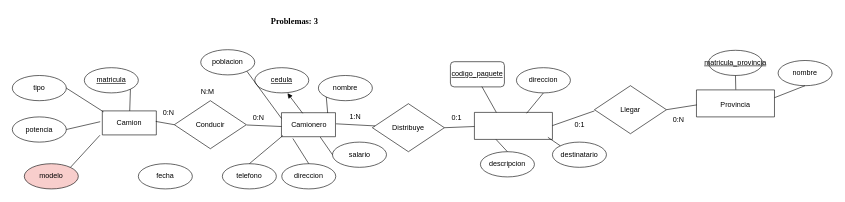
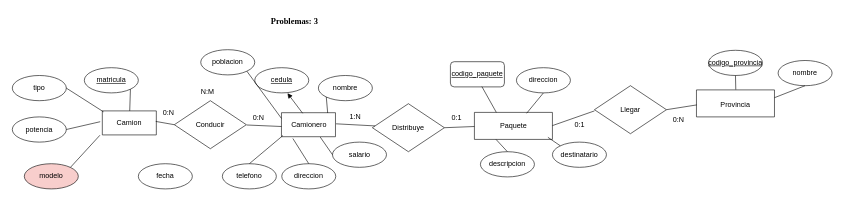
  <mxCell id="0" />
  <mxCell id="1" parent="0" />
  <mxCell id="2" value="Conducir" style="rhombus;whiteSpace=wrap;html=1;" parent="1" vertex="1"><mxGeometry x="290" y="167" width="120" height="80" as="geometry" /></mxCell>
  <mxCell id="3" value="Distribuye" style="rhombus;whiteSpace=wrap;html=1;" parent="1" vertex="1"><mxGeometry x="620" y="172" width="120" height="80" as="geometry" /></mxCell>
  <mxCell id="4" value="N:M" style="text;html=1;align=center;verticalAlign=middle;resizable=0;points=[];autosize=1;strokeColor=none;fillColor=none;" parent="1" vertex="1"><mxGeometry x="320" y="138" width="50" height="30" as="geometry" /></mxCell>
  <mxCell id="5" value="1:N" style="text;html=1;align=center;verticalAlign=middle;resizable=0;points=[];autosize=1;strokeColor=none;fillColor=none;" parent="1" vertex="1"><mxGeometry x="571" y="179" width="40" height="30" as="geometry" /></mxCell>
  <mxCell id="6" value="0:1" style="text;html=1;align=center;verticalAlign=middle;resizable=0;points=[];autosize=1;strokeColor=none;fillColor=none;" parent="1" vertex="1"><mxGeometry x="740" y="180" width="40" height="30" as="geometry" /></mxCell>
  <mxCell id="7" value="" style="verticalLabelPosition=bottom;verticalAlign=top;html=1;shape=mxgraph.basic.rect;fillColor2=none;strokeWidth=1;size=20;indent=0;" parent="1" vertex="1"><mxGeometry x="170" y="184" width="90" height="40" as="geometry" /></mxCell>
  <mxCell id="8" value="" style="verticalLabelPosition=bottom;verticalAlign=top;html=1;shape=mxgraph.basic.rect;fillColor2=none;strokeWidth=1;size=20;indent=5;" parent="1" vertex="1"><mxGeometry x="468.5" y="187" width="90" height="40" as="geometry" /></mxCell>
  <mxCell id="9" value="Camionero" style="text;html=1;align=center;verticalAlign=middle;resizable=0;points=[];autosize=1;strokeColor=none;fillColor=none;" parent="1" vertex="1"><mxGeometry x="473.5" y="192" width="80" height="30" as="geometry" /></mxCell>
  <mxCell id="10" value="" style="verticalLabelPosition=bottom;verticalAlign=top;html=1;shape=mxgraph.basic.rect;fillColor2=none;strokeWidth=1;size=20;indent=5;" parent="1" vertex="1"><mxGeometry x="790" y="186.5" width="130" height="45" as="geometry" /></mxCell>
+ <mxCell id="11" value="Paquete" style="text;html=1;align=center;verticalAlign=middle;resizable=0;points=[];autosize=1;strokeColor=none;fillColor=none;" parent="1" vertex="1"><mxGeometry x="820" y="194" width="70" height="30" as="geometry" /></mxCell>
  <mxCell id="12" value="&lt;u&gt;matricula&lt;/u&gt;" style="ellipse;whiteSpace=wrap;html=1;" parent="1" vertex="1"><mxGeometry x="140" y="112" width="90" height="42" as="geometry" /></mxCell>
  <mxCell id="13" value="&lt;u&gt;cedula&lt;/u&gt;" style="ellipse;whiteSpace=wrap;html=1;" parent="1" vertex="1"><mxGeometry x="424" y="112" width="90" height="42" as="geometry" /></mxCell>
  <mxCell id="14" value="direccion" style="ellipse;whiteSpace=wrap;html=1;" parent="1" vertex="1"><mxGeometry x="469" y="272" width="90" height="42" as="geometry" /></mxCell>
  <mxCell id="15" value="&lt;u&gt;codigo_paquete&lt;/u&gt;" style="whiteSpace=wrap;html=1;rounded=1;" parent="1" vertex="1"><mxGeometry x="750" y="102" width="90" height="42" as="geometry" /></mxCell>
  <mxCell id="16" value="descripcion" style="ellipse;whiteSpace=wrap;html=1;" parent="1" vertex="1"><mxGeometry x="800" y="252" width="90" height="42" as="geometry" /></mxCell>
  <mxCell id="17" value="&lt;b&gt;&lt;font style=&quot;font-size: 14px;&quot; face=&quot;Times New Roman&quot;&gt;&lt;font style=&quot;vertical-align: inherit;&quot; dir=&quot;auto&quot;&gt;&lt;font style=&quot;vertical-align: inherit;&quot; dir=&quot;auto&quot;&gt;&lt;font style=&quot;vertical-align: inherit;&quot; dir=&quot;auto&quot;&gt;&lt;font style=&quot;vertical-align: inherit;&quot; dir=&quot;auto&quot;&gt;Problemas: 3&lt;/font&gt;&lt;/font&gt;&lt;/font&gt;&lt;/font&gt;&lt;/font&gt;&lt;/b&gt;" style="text;html=1;align=center;verticalAlign=middle;resizable=0;points=[];autosize=1;strokeColor=none;fillColor=none;" parent="1" vertex="1"><mxGeometry x="440" y="20" width="100" height="30" as="geometry" /></mxCell>
  <mxCell id="18" value="" style="endArrow=none;html=1;rounded=0;exitX=0.989;exitY=0.438;exitDx=0;exitDy=0;exitPerimeter=0;entryX=0;entryY=0.5;entryDx=0;entryDy=0;" parent="1" source="7" target="2" edge="1"><mxGeometry width="50" height="50" relative="1" as="geometry"><mxPoint x="460" y="202" as="sourcePoint" /><mxPoint x="510" y="152" as="targetPoint" /></mxGeometry></mxCell>
  <mxCell id="19" value="" style="endArrow=none;html=1;rounded=0;exitX=0.946;exitY=0.506;exitDx=0;exitDy=0;exitPerimeter=0;entryX=-0.078;entryY=0.575;entryDx=0;entryDy=0;entryPerimeter=0;" parent="1" edge="1"><mxGeometry width="50" height="50" relative="1" as="geometry"><mxPoint x="410.52" y="207.48" as="sourcePoint" /><mxPoint x="468.48" y="210" as="targetPoint" /></mxGeometry></mxCell>
  <mxCell id="20" value="" style="endArrow=none;html=1;rounded=0;exitX=1.011;exitY=0.463;exitDx=0;exitDy=0;exitPerimeter=0;" parent="1" source="8" target="3" edge="1"><mxGeometry width="50" height="50" relative="1" as="geometry"><mxPoint x="576" y="112" as="sourcePoint" /><mxPoint x="626" y="62" as="targetPoint" /></mxGeometry></mxCell>
  <mxCell id="21" value="" style="endArrow=none;html=1;rounded=0;exitX=1;exitY=0.5;exitDx=0;exitDy=0;" parent="1" source="3" edge="1"><mxGeometry width="50" height="50" relative="1" as="geometry"><mxPoint x="580" y="100" as="sourcePoint" /><mxPoint x="790" y="210" as="targetPoint" /></mxGeometry></mxCell>
  <mxCell id="22" value="" style="endArrow=none;html=1;rounded=0;entryX=1;entryY=1;entryDx=0;entryDy=0;" parent="1" source="7" target="12" edge="1"><mxGeometry width="50" height="50" relative="1" as="geometry"><mxPoint x="310" y="112" as="sourcePoint" /><mxPoint x="360" y="62" as="targetPoint" /></mxGeometry></mxCell>
  <mxCell id="23" value="" style="endArrow=block;html=1;rounded=0;entryX=0.606;entryY=1.012;entryDx=0;entryDy=0;entryPerimeter=0;exitX=0.379;exitY=-0.133;exitDx=0;exitDy=0;exitPerimeter=0;" parent="1" source="9" target="13" edge="1"><mxGeometry width="50" height="50" relative="1" as="geometry"><mxPoint x="480" y="241" as="sourcePoint" /><mxPoint x="481" y="202" as="targetPoint" /></mxGeometry></mxCell>
  <mxCell id="24" value="" style="endArrow=none;html=1;rounded=0;entryX=0.211;entryY=1.075;entryDx=0;entryDy=0;entryPerimeter=0;exitX=0.5;exitY=0;exitDx=0;exitDy=0;" parent="1" source="14" target="8" edge="1"><mxGeometry width="50" height="50" relative="1" as="geometry"><mxPoint x="400" y="341" as="sourcePoint" /><mxPoint x="401" y="302" as="targetPoint" /></mxGeometry></mxCell>
  <mxCell id="25" value="" style="endArrow=none;html=1;rounded=0;entryX=0.583;entryY=0.988;entryDx=0;entryDy=0;entryPerimeter=0;exitX=0.281;exitY=0;exitDx=0;exitDy=0;exitPerimeter=0;" parent="1" source="10" target="15" edge="1"><mxGeometry width="50" height="50" relative="1" as="geometry"><mxPoint x="730" y="371" as="sourcePoint" /><mxPoint x="731" y="332" as="targetPoint" /></mxGeometry></mxCell>
  <mxCell id="26" value="" style="endArrow=none;html=1;rounded=0;entryX=0.277;entryY=1;entryDx=0;entryDy=0;entryPerimeter=0;exitX=0.5;exitY=0;exitDx=0;exitDy=0;" parent="1" source="16" target="10" edge="1"><mxGeometry width="50" height="50" relative="1" as="geometry"><mxPoint x="750" y="421" as="sourcePoint" /><mxPoint x="751" y="382" as="targetPoint" /></mxGeometry></mxCell>
  <mxCell id="27" value="modelo" style="ellipse;whiteSpace=wrap;html=1;fillColor=#f8cecc;" parent="1" vertex="1"><mxGeometry x="40" y="272" width="90" height="42" as="geometry" /></mxCell>
  <mxCell id="28" value="potencia" style="ellipse;whiteSpace=wrap;html=1;" parent="1" vertex="1"><mxGeometry x="20" y="194" width="90" height="42" as="geometry" /></mxCell>
  <mxCell id="29" value="tipo" style="ellipse;whiteSpace=wrap;html=1;" parent="1" vertex="1"><mxGeometry x="20" y="125" width="90" height="42" as="geometry" /></mxCell>
  <mxCell id="30" value="" style="endArrow=none;html=1;rounded=0;entryX=0.022;entryY=0.038;entryDx=0;entryDy=0;exitX=1;exitY=0.5;exitDx=0;exitDy=0;entryPerimeter=0;" parent="1" source="29" target="7" edge="1"><mxGeometry width="50" height="50" relative="1" as="geometry"><mxPoint x="210" y="211" as="sourcePoint" /><mxPoint x="211" y="172" as="targetPoint" /></mxGeometry></mxCell>
  <mxCell id="31" value="" style="endArrow=none;html=1;rounded=0;entryX=-0.039;entryY=0.45;entryDx=0;entryDy=0;entryPerimeter=0;exitX=1;exitY=0.5;exitDx=0;exitDy=0;" parent="1" source="28" target="7" edge="1"><mxGeometry width="50" height="50" relative="1" as="geometry"><mxPoint x="130" y="301" as="sourcePoint" /><mxPoint x="131" y="262" as="targetPoint" /></mxGeometry></mxCell>
  <mxCell id="32" value="" style="endArrow=none;html=1;rounded=0;entryX=-0.044;entryY=1.013;entryDx=0;entryDy=0;entryPerimeter=0;exitX=1;exitY=0;exitDx=0;exitDy=0;" parent="1" source="27" target="7" edge="1"><mxGeometry width="50" height="50" relative="1" as="geometry"><mxPoint x="190" y="451" as="sourcePoint" /><mxPoint x="191" y="412" as="targetPoint" /></mxGeometry></mxCell>
  <mxCell id="33" value="nombre" style="ellipse;whiteSpace=wrap;html=1;" parent="1" vertex="1"><mxGeometry x="530" y="125" width="90" height="42" as="geometry" /></mxCell>
  <mxCell id="34" value="telefono" style="ellipse;whiteSpace=wrap;html=1;" parent="1" vertex="1"><mxGeometry x="370" y="272" width="90" height="42" as="geometry" /></mxCell>
  <mxCell id="35" value="" style="endArrow=none;html=1;rounded=0;entryX=0.028;entryY=0.95;entryDx=0;entryDy=0;entryPerimeter=0;exitX=0.5;exitY=0;exitDx=0;exitDy=0;" parent="1" source="34" target="8" edge="1"><mxGeometry width="50" height="50" relative="1" as="geometry"><mxPoint x="490" y="352" as="sourcePoint" /><mxPoint x="540" y="302" as="targetPoint" /></mxGeometry></mxCell>
  <mxCell id="36" value="" style="endArrow=none;html=1;rounded=0;entryX=0;entryY=1;entryDx=0;entryDy=0;exitX=0.9;exitY=-0.15;exitDx=0;exitDy=0;exitPerimeter=0;" parent="1" source="9" target="33" edge="1"><mxGeometry width="50" height="50" relative="1" as="geometry"><mxPoint x="440" y="299" as="sourcePoint" /><mxPoint x="496" y="252" as="targetPoint" /></mxGeometry></mxCell>
  <mxCell id="37" value="direccion" style="ellipse;whiteSpace=wrap;html=1;" parent="1" vertex="1"><mxGeometry x="860" y="112" width="90" height="42" as="geometry" /></mxCell>
  <mxCell id="38" value="destinatario" style="ellipse;whiteSpace=wrap;html=1;" parent="1" vertex="1"><mxGeometry x="920" y="236" width="90" height="42" as="geometry" /></mxCell>
  <mxCell id="39" value="" style="endArrow=none;html=1;rounded=0;entryX=0.669;entryY=0.033;entryDx=0;entryDy=0;entryPerimeter=0;exitX=0.5;exitY=1;exitDx=0;exitDy=0;" parent="1" source="37" target="10" edge="1"><mxGeometry width="50" height="50" relative="1" as="geometry"><mxPoint x="825" y="246" as="sourcePoint" /><mxPoint x="800" y="202" as="targetPoint" /></mxGeometry></mxCell>
  <mxCell id="40" value="" style="endArrow=none;html=1;rounded=0;entryX=0.942;entryY=0.922;entryDx=0;entryDy=0;entryPerimeter=0;exitX=0;exitY=0;exitDx=0;exitDy=0;" parent="1" source="38" target="10" edge="1"><mxGeometry width="50" height="50" relative="1" as="geometry"><mxPoint x="915" y="456" as="sourcePoint" /><mxPoint x="890" y="412" as="targetPoint" /></mxGeometry></mxCell>
  <mxCell id="41" value="Camion" style="text;html=1;align=center;verticalAlign=middle;whiteSpace=wrap;rounded=0;" vertex="1" parent="1"><mxGeometry x="185" y="189" width="60" height="30" as="geometry" /></mxCell>
  <mxCell id="42" value="fecha" style="ellipse;whiteSpace=wrap;html=1;" vertex="1" parent="1"><mxGeometry x="230" y="272" width="90" height="42" as="geometry" /></mxCell>
  <mxCell id="43" value="salario" style="ellipse;whiteSpace=wrap;html=1;" vertex="1" parent="1"><mxGeometry x="553.5" y="236" width="90" height="42" as="geometry" /></mxCell>
  <mxCell id="44" value="poblacion" style="ellipse;whiteSpace=wrap;html=1;" vertex="1" parent="1"><mxGeometry x="334" y="82" width="90" height="42" as="geometry" /></mxCell>
  <mxCell id="45" value="" style="endArrow=none;html=1;rounded=0;entryX=1;entryY=1;entryDx=0;entryDy=0;exitX=0;exitY=0.238;exitDx=0;exitDy=0;exitPerimeter=0;" edge="1" parent="1" source="8" target="44"><mxGeometry width="50" height="50" relative="1" as="geometry"><mxPoint x="440" y="299" as="sourcePoint" /><mxPoint x="496" y="252" as="targetPoint" /></mxGeometry></mxCell>
  <mxCell id="46" value="" style="endArrow=none;html=1;rounded=0;entryX=0;entryY=0.5;entryDx=0;entryDy=0;exitX=0.717;exitY=1.013;exitDx=0;exitDy=0;exitPerimeter=0;" edge="1" parent="1" source="8" target="43"><mxGeometry width="50" height="50" relative="1" as="geometry"><mxPoint x="440" y="429" as="sourcePoint" /><mxPoint x="496" y="382" as="targetPoint" /></mxGeometry></mxCell>
  <mxCell id="47" value="Llegar" style="rhombus;whiteSpace=wrap;html=1;" vertex="1" parent="1"><mxGeometry x="990" y="142" width="120" height="80" as="geometry" /></mxCell>
  <mxCell id="48" value="" style="verticalLabelPosition=bottom;verticalAlign=top;html=1;shape=mxgraph.basic.rect;fillColor2=none;strokeWidth=1;size=20;indent=5;" vertex="1" parent="1"><mxGeometry x="1160" y="149" width="130" height="45" as="geometry" /></mxCell>
  <mxCell id="49" value="" style="endArrow=none;html=1;rounded=0;entryX=1;entryY=0.444;entryDx=0;entryDy=0;entryPerimeter=0;exitX=0;exitY=0.5;exitDx=0;exitDy=0;" edge="1" parent="1"><mxGeometry width="50" height="50" relative="1" as="geometry"><mxPoint x="990" y="184" as="sourcePoint" /><mxPoint x="920" y="208.48" as="targetPoint" /></mxGeometry></mxCell>
  <mxCell id="50" value="" style="endArrow=none;html=1;rounded=0;entryX=1;entryY=0.5;entryDx=0;entryDy=0;exitX=0.004;exitY=0.556;exitDx=0;exitDy=0;exitPerimeter=0;" edge="1" parent="1" source="48" target="47"><mxGeometry width="50" height="50" relative="1" as="geometry"><mxPoint x="1049" y="282" as="sourcePoint" /><mxPoint x="1030" y="262" as="targetPoint" /></mxGeometry></mxCell>
  <mxCell id="51" value="0:1" style="text;html=1;align=center;verticalAlign=middle;resizable=0;points=[];autosize=1;strokeColor=none;fillColor=none;" vertex="1" parent="1"><mxGeometry x="945" y="192" width="40" height="30" as="geometry" /></mxCell>
  <mxCell id="52" value="0:N" style="text;html=1;align=center;verticalAlign=middle;resizable=0;points=[];autosize=1;strokeColor=none;fillColor=none;" vertex="1" parent="1"><mxGeometry x="1110" y="184" width="40" height="30" as="geometry" /></mxCell>
  <mxCell id="53" value="Provincia" style="text;html=1;align=center;verticalAlign=middle;whiteSpace=wrap;rounded=0;" vertex="1" parent="1"><mxGeometry x="1195" y="159" width="60" height="30" as="geometry" /></mxCell>
- <mxCell id="54" value="&lt;u&gt;matricula_provincia&lt;/u&gt;" style="ellipse;whiteSpace=wrap;html=1;" vertex="1" parent="1"><mxGeometry x="1180" y="83" width="90" height="42" as="geometry" /></mxCell>
+ <mxCell id="54" value="&lt;u&gt;codigo_provincia&lt;/u&gt;" style="ellipse;whiteSpace=wrap;html=1;" vertex="1" parent="1"><mxGeometry x="1180" y="83" width="90" height="42" as="geometry" /></mxCell>
  <mxCell id="55" value="nombre" style="ellipse;whiteSpace=wrap;html=1;" vertex="1" parent="1"><mxGeometry x="1296" y="100" width="90" height="42" as="geometry" /></mxCell>
  <mxCell id="56" value="" style="endArrow=none;html=1;rounded=0;entryX=0.5;entryY=1;entryDx=0;entryDy=0;exitX=0.504;exitY=-0.011;exitDx=0;exitDy=0;exitPerimeter=0;" edge="1" parent="1" source="48" target="54"><mxGeometry width="50" height="50" relative="1" as="geometry"><mxPoint x="920" y="272" as="sourcePoint" /><mxPoint x="970" y="222" as="targetPoint" /></mxGeometry></mxCell>
  <mxCell id="57" value="" style="endArrow=none;html=1;rounded=0;entryX=0.5;entryY=1;entryDx=0;entryDy=0;" edge="1" parent="1" target="55"><mxGeometry width="50" height="50" relative="1" as="geometry"><mxPoint x="1290" y="162" as="sourcePoint" /><mxPoint x="970" y="222" as="targetPoint" /></mxGeometry></mxCell>
  <mxCell id="58" value="0:N" style="text;html=1;align=center;verticalAlign=middle;resizable=0;points=[];autosize=1;strokeColor=none;fillColor=none;" vertex="1" parent="1"><mxGeometry x="410" y="180" width="40" height="30" as="geometry" /></mxCell>
  <mxCell id="59" value="0:N" style="text;html=1;align=center;verticalAlign=middle;resizable=0;points=[];autosize=1;strokeColor=none;fillColor=none;" vertex="1" parent="1"><mxGeometry x="260" y="172" width="40" height="30" as="geometry" /></mxCell>
